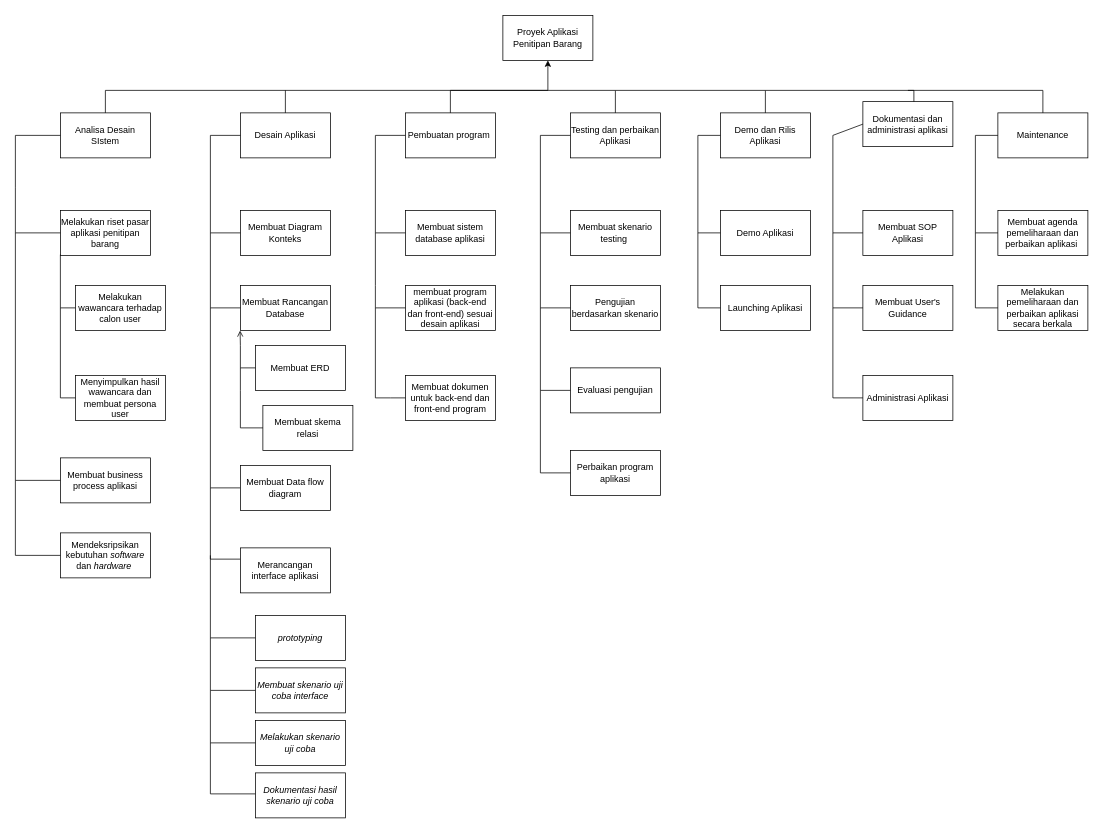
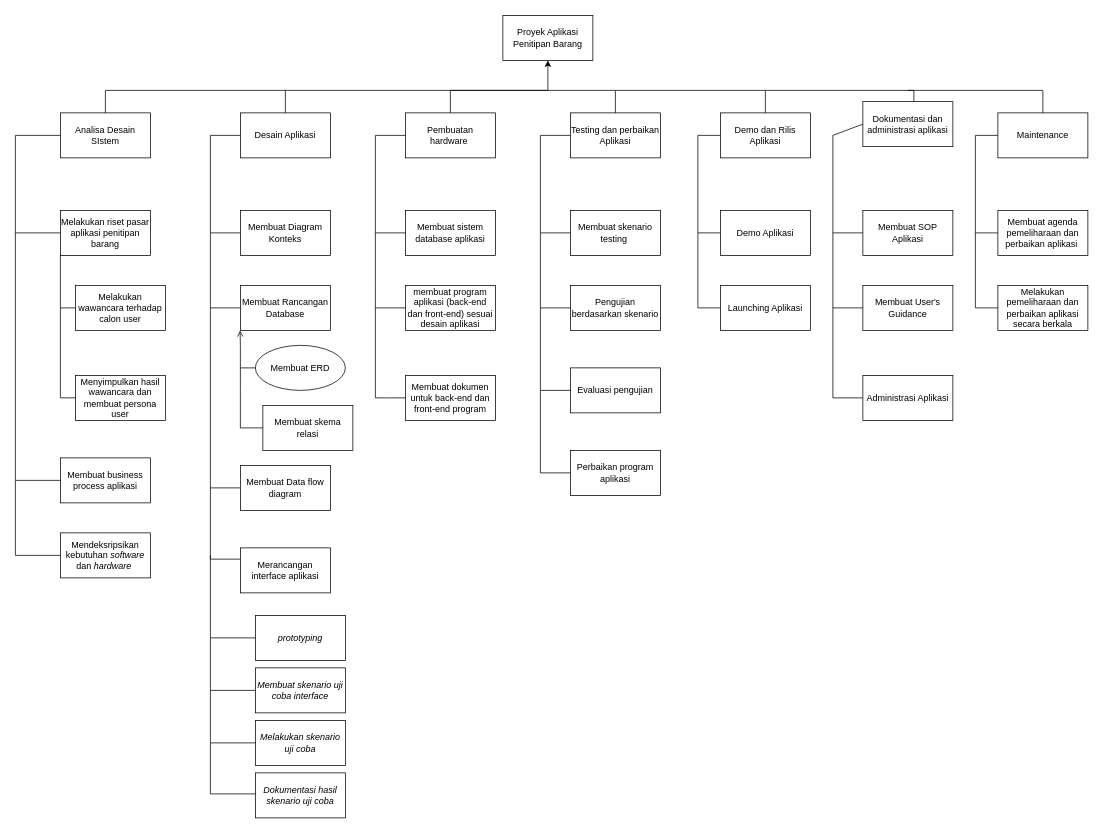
  <mxCell id="0" />
  <mxCell id="1" parent="0" />
  <mxCell id="2" value="Proyek Aplikasi Penitipan Barang" style="rounded=0;whiteSpace=wrap;html=1;" vertex="1" parent="1"><mxGeometry x="670" y="20" width="120" height="60" as="geometry" /></mxCell>
  <mxCell id="3" value="Analisa Desain SIstem" style="rounded=0;whiteSpace=wrap;html=1;" vertex="1" parent="1"><mxGeometry x="80" y="150" width="120" height="60" as="geometry" /></mxCell>
  <mxCell id="4" value="Melakukan riset pasar aplikasi penitipan barang" style="rounded=0;whiteSpace=wrap;html=1;" vertex="1" parent="1"><mxGeometry x="80" y="280" width="120" height="60" as="geometry" /></mxCell>
  <mxCell id="5" value="Melakukan wawancara terhadap calon user&lt;span style=&quot;font-family: &amp;#34;helvetica&amp;#34; , &amp;#34;arial&amp;#34; , sans-serif ; font-size: 0px ; white-space: nowrap&quot;&gt;%3CmxGraphModel%3E%3Croot%3E%3CmxCell%20id%3D%220%22%2F%3E%3CmxCell%20id%3D%221%22%20parent%3D%220%22%2F%3E%3CmxCell%20id%3D%222%22%20value%3D%22Melakukan%20riset%20pasar%20aplikasi%20penitipan%20barang%22%20style%3D%22rounded%3D0%3BwhiteSpace%3Dwrap%3Bhtml%3D1%3B%22%20vertex%3D%221%22%20parent%3D%221%22%3E%3CmxGeometry%20x%3D%22-170%22%20y%3D%22330%22%20width%3D%22120%22%20height%3D%2260%22%20as%3D%22geometry%22%2F%3E%3C%2FmxCell%3E%3C%2Froot%3E%3C%2FmxGraphModel%3E&lt;/span&gt;" style="rounded=0;whiteSpace=wrap;html=1;" vertex="1" parent="1"><mxGeometry x="100" y="380" width="120" height="60" as="geometry" /></mxCell>
  <mxCell id="6" value="Menyimpulkan hasil wawancara dan membuat persona user" style="rounded=0;whiteSpace=wrap;html=1;" vertex="1" parent="1"><mxGeometry x="100" y="500" width="120" height="60" as="geometry" /></mxCell>
  <mxCell id="7" value="" style="endArrow=classic;html=1;entryX=0.5;entryY=1;entryDx=0;entryDy=0;exitX=0.5;exitY=0;exitDx=0;exitDy=0;rounded=0;" edge="1" parent="1" source="3" target="2"><mxGeometry width="50" height="50" relative="1" as="geometry"><mxPoint x="220" y="630" as="sourcePoint" /><mxPoint x="270" y="580" as="targetPoint" /><Array as="points"><mxPoint y="120" x="140" /><mxPoint x="730" y="120" /></Array></mxGeometry></mxCell>
  <mxCell id="8" value="" style="endArrow=none;html=1;entryX=0;entryY=0.5;entryDx=0;entryDy=0;exitX=0;exitY=0.5;exitDx=0;exitDy=0;rounded=0;" edge="1" parent="1" source="4" target="3"><mxGeometry width="50" height="50" relative="1" as="geometry"><mxPoint x="-10" y="320" as="sourcePoint" /><mxPoint x="40" y="270" as="targetPoint" /><Array as="points"><mxPoint x="20" y="310" /><mxPoint x="20" y="250" /><mxPoint x="20" y="180" /></Array></mxGeometry></mxCell>
  <mxCell id="9" value="" style="endArrow=none;html=1;exitX=0;exitY=0.5;exitDx=0;exitDy=0;rounded=0;" edge="1" parent="1" source="5"><mxGeometry width="50" height="50" relative="1" as="geometry"><mxPoint x="50" y="420" as="sourcePoint" /><mxPoint x="80" y="339" as="targetPoint" /><Array as="points"><mxPoint x="80" y="410" /></Array></mxGeometry></mxCell>
  <mxCell id="10" value="" style="endArrow=none;html=1;exitX=0;exitY=0.5;exitDx=0;exitDy=0;rounded=0;" edge="1" parent="1" source="6"><mxGeometry width="50" height="50" relative="1" as="geometry"><mxPoint x="80" y="540" as="sourcePoint" /><mxPoint x="80" y="410" as="targetPoint" /><Array as="points"><mxPoint x="80" y="530" /></Array></mxGeometry></mxCell>
  <mxCell id="11" value="Membuat business process aplikasi&lt;span style=&quot;font-family: &amp;#34;helvetica&amp;#34; , &amp;#34;arial&amp;#34; , sans-serif ; font-size: 0px ; white-space: nowrap&quot;&gt;%3CmxGraphModel%3E%3Croot%3E%3CmxCell%20id%3D%220%22%2F%3E%3CmxCell%20id%3D%221%22%20parent%3D%220%22%2F%3E%3CmxCell%20id%3D%222%22%20value%3D%22Melakukan%20wawancara%20terhadap%20calon%20user%26lt%3Bspan%20style%3D%26quot%3Bfont-family%3A%20%26amp%3B%2334%3Bhelvetica%26amp%3B%2334%3B%20%2C%20%26amp%3B%2334%3Barial%26amp%3B%2334%3B%20%2C%20sans-serif%20%3B%20font-size%3A%200px%20%3B%20white-space%3A%20nowrap%26quot%3B%26gt%3B%253CmxGraphModel%253E%253Croot%253E%253CmxCell%2520id%253D%25220%2522%252F%253E%253CmxCell%2520id%253D%25221%2522%2520parent%253D%25220%2522%252F%253E%253CmxCell%2520id%253D%25222%2522%2520value%253D%2522Melakukan%2520riset%2520pasar%2520aplikasi%2520penitipan%2520barang%2522%2520style%253D%2522rounded%253D0%253BwhiteSpace%253Dwrap%253Bhtml%253D1%253B%2522%2520vertex%253D%25221%2522%2520parent%253D%25221%2522%253E%253CmxGeometry%2520x%253D%2522-170%2522%2520y%253D%2522330%2522%2520width%253D%2522120%2522%2520height%253D%252260%2522%2520as%253D%2522geometry%2522%252F%253E%253C%252FmxCell%253E%253C%252Froot%253E%253C%252FmxGraphModel%253E%26lt%3B%2Fspan%26gt%3B%22%20style%3D%22rounded%3D0%3BwhiteSpace%3Dwrap%3Bhtml%3D1%3B%22%20vertex%3D%221%22%20parent%3D%221%22%3E%3CmxGeometry%20x%3D%22-170%22%20y%3D%22430%22%20width%3D%22120%22%20height%3D%2260%22%20as%3D%22geometry%22%2F%3E%3C%2FmxCell%3E%3C%2Froot%3E%3C%2FmxGraphModel%3E&lt;/span&gt;" style="rounded=0;whiteSpace=wrap;html=1;" vertex="1" parent="1"><mxGeometry x="80" y="610" width="120" height="60" as="geometry" /></mxCell>
  <mxCell id="12" value="" style="endArrow=none;html=1;rounded=0;exitX=0;exitY=0.5;exitDx=0;exitDy=0;" edge="1" parent="1" source="11"><mxGeometry width="50" height="50" relative="1" as="geometry"><mxPoint x="80" y="680" as="sourcePoint" /><mxPoint x="20" y="310" as="targetPoint" /><Array as="points"><mxPoint x="20" y="640" /></Array></mxGeometry></mxCell>
  <mxCell id="13" value="Mendeksripsikan kebutuhan &lt;i&gt;software &lt;/i&gt;dan &lt;i&gt;hardware&amp;nbsp;&lt;/i&gt;" style="rounded=0;whiteSpace=wrap;html=1;" vertex="1" parent="1"><mxGeometry x="80" y="710" width="120" height="60" as="geometry" /></mxCell>
  <mxCell id="14" value="" style="endArrow=none;html=1;exitX=0;exitY=0.5;exitDx=0;exitDy=0;rounded=0;" edge="1" parent="1" source="13"><mxGeometry width="50" height="50" relative="1" as="geometry"><mxPoint x="0" y="760" as="sourcePoint" /><mxPoint x="20" y="640" as="targetPoint" /><Array as="points"><mxPoint x="20" y="740" /></Array></mxGeometry></mxCell>
  <mxCell id="15" value="Desain Aplikasi" style="rounded=0;whiteSpace=wrap;html=1;" vertex="1" parent="1"><mxGeometry x="320" y="150" width="120" height="60" as="geometry" /></mxCell>
  <mxCell id="16" value="" style="endArrow=none;html=1;exitX=0.5;exitY=0;exitDx=0;exitDy=0;" edge="1" parent="1" source="15"><mxGeometry width="50" height="50" relative="1" as="geometry"><mxPoint x="240" y="150" as="sourcePoint" /><mxPoint x="380" y="120" as="targetPoint" /></mxGeometry></mxCell>
  <mxCell id="17" value="Membuat Diagram Konteks" style="rounded=0;whiteSpace=wrap;html=1;" vertex="1" parent="1"><mxGeometry x="320" y="280" width="120" height="60" as="geometry" /></mxCell>
  <mxCell id="18" value="" style="endArrow=none;html=1;rounded=0;entryX=0;entryY=0.5;entryDx=0;entryDy=0;exitX=0;exitY=0.5;exitDx=0;exitDy=0;" edge="1" parent="1" source="17" target="15"><mxGeometry width="50" height="50" relative="1" as="geometry"><mxPoint x="180" y="310" as="sourcePoint" /><mxPoint x="178" y="173" as="targetPoint" /><Array as="points"><mxPoint x="280" y="310" /><mxPoint x="280" y="180" /></Array></mxGeometry></mxCell>
  <mxCell id="19" value="Membuat Rancangan Database" style="rounded=0;whiteSpace=wrap;html=1;" vertex="1" parent="1"><mxGeometry x="320" y="380" width="120" height="60" as="geometry" /></mxCell>
  <mxCell id="20" value="" style="endArrow=none;html=1;exitX=0;exitY=0.5;exitDx=0;exitDy=0;rounded=0;" edge="1" parent="1" source="19"><mxGeometry width="50" height="50" relative="1" as="geometry"><mxPoint x="150" y="430" as="sourcePoint" /><mxPoint x="280" y="310" as="targetPoint" /><Array as="points"><mxPoint x="280" y="410" /></Array></mxGeometry></mxCell>
- <mxCell id="21" value="Membuat ERD" style="rounded=0;whiteSpace=wrap;html=1;" vertex="1" parent="1"><mxGeometry x="340" y="460" width="120" height="60" as="geometry" /></mxCell>
+ <mxCell id="21" value="Membuat ERD" style="ellipse;whiteSpace=wrap;html=1;" vertex="1" parent="1"><mxGeometry x="340" y="460" width="120" height="60" as="geometry" /></mxCell>
  <mxCell id="22" value="" style="endArrow=open;html=1;exitX=0;exitY=0.5;exitDx=0;exitDy=0;rounded=0;entryX=-0.003;entryY=1.004;entryDx=0;entryDy=0;entryPerimeter=0;" edge="1" parent="1" source="21" target="19"><mxGeometry width="50" height="50" relative="1" as="geometry"><mxPoint x="120" y="530" as="sourcePoint" /><mxPoint x="170" y="438" as="targetPoint" /><Array as="points"><mxPoint x="320" y="490" /><mxPoint x="320" y="460" /></Array></mxGeometry></mxCell>
  <mxCell id="23" value="Membuat skema relasi" style="rounded=0;whiteSpace=wrap;html=1;" vertex="1" parent="1"><mxGeometry x="350" y="540" width="120" height="60" as="geometry" /></mxCell>
  <mxCell id="24" value="" style="endArrow=none;html=1;rounded=0;exitX=0;exitY=0.5;exitDx=0;exitDy=0;" edge="1" parent="1" source="23"><mxGeometry width="50" height="50" relative="1" as="geometry"><mxPoint x="199" y="576" as="sourcePoint" /><mxPoint x="320" y="490" as="targetPoint" /><Array as="points"><mxPoint x="320" y="570" /><mxPoint x="320" y="520" /></Array></mxGeometry></mxCell>
  <mxCell id="25" value="" style="endArrow=none;html=1;rounded=0;exitX=0;exitY=0.5;exitDx=0;exitDy=0;" edge="1" parent="1" source="26"><mxGeometry width="50" height="50" relative="1" as="geometry"><mxPoint x="180" y="650" as="sourcePoint" /><mxPoint x="280" y="410" as="targetPoint" /><Array as="points"><mxPoint x="280" y="650" /></Array></mxGeometry></mxCell>
  <mxCell id="26" value="Membuat Data flow diagram" style="rounded=0;whiteSpace=wrap;html=1;" vertex="1" parent="1"><mxGeometry x="320" y="620" width="120" height="60" as="geometry" /></mxCell>
  <mxCell id="27" value="" style="endArrow=none;html=1;rounded=0;exitX=0;exitY=0.25;exitDx=0;exitDy=0;" edge="1" parent="1" source="28"><mxGeometry width="50" height="50" relative="1" as="geometry"><mxPoint x="180" y="750" as="sourcePoint" /><mxPoint x="280" y="650" as="targetPoint" /><Array as="points"><mxPoint x="280" y="745" /></Array></mxGeometry></mxCell>
  <mxCell id="28" value="Merancangan interface aplikasi" style="rounded=0;whiteSpace=wrap;html=1;" vertex="1" parent="1"><mxGeometry x="320" y="730" width="120" height="60" as="geometry" /></mxCell>
  <mxCell id="29" value="" style="endArrow=none;html=1;rounded=0;" edge="1" parent="1"><mxGeometry width="50" height="50" relative="1" as="geometry"><mxPoint x="341" y="850" as="sourcePoint" /><mxPoint x="280" y="740" as="targetPoint" /><Array as="points"><mxPoint x="280" y="850" /></Array></mxGeometry></mxCell>
  <mxCell id="30" value="&lt;i&gt;prototyping&lt;/i&gt;" style="rounded=0;whiteSpace=wrap;html=1;" vertex="1" parent="1"><mxGeometry x="340" y="820" width="120" height="60" as="geometry" /></mxCell>
  <mxCell id="31" value="&lt;i&gt;Membuat skenario uji coba interface&lt;/i&gt;" style="rounded=0;whiteSpace=wrap;html=1;" vertex="1" parent="1"><mxGeometry x="340" y="890" width="120" height="60" as="geometry" /></mxCell>
  <mxCell id="32" value="" style="endArrow=none;html=1;rounded=0;exitX=0;exitY=0.5;exitDx=0;exitDy=0;" edge="1" parent="1" source="31"><mxGeometry width="50" height="50" relative="1" as="geometry"><mxPoint x="351" y="860" as="sourcePoint" /><mxPoint x="280" y="850" as="targetPoint" /><Array as="points"><mxPoint x="280" y="920" /></Array></mxGeometry></mxCell>
  <mxCell id="33" value="&lt;i&gt;Melakukan skenario uji coba&lt;/i&gt;" style="rounded=0;whiteSpace=wrap;html=1;" vertex="1" parent="1"><mxGeometry x="340" y="960" width="120" height="60" as="geometry" /></mxCell>
  <mxCell id="34" value="" style="endArrow=none;html=1;rounded=0;exitX=0;exitY=0.5;exitDx=0;exitDy=0;" edge="1" parent="1" source="33"><mxGeometry width="50" height="50" relative="1" as="geometry"><mxPoint x="350" y="930" as="sourcePoint" /><mxPoint x="280" y="920" as="targetPoint" /><Array as="points"><mxPoint x="280" y="990" /></Array></mxGeometry></mxCell>
  <mxCell id="35" value="&lt;i&gt;Dokumentasi hasil skenario uji coba&lt;/i&gt;" style="rounded=0;whiteSpace=wrap;html=1;" vertex="1" parent="1"><mxGeometry x="340" y="1030" width="120" height="60" as="geometry" /></mxCell>
  <mxCell id="36" value="" style="endArrow=none;html=1;rounded=0;" edge="1" parent="1"><mxGeometry width="50" height="50" relative="1" as="geometry"><mxPoint x="340" y="1058" as="sourcePoint" /><mxPoint x="280" y="990" as="targetPoint" /><Array as="points"><mxPoint x="280" y="1058" /></Array></mxGeometry></mxCell>
- <mxCell id="37" value="Pembuatan program&amp;nbsp;" style="rounded=0;whiteSpace=wrap;html=1;" vertex="1" parent="1"><mxGeometry x="540" y="150" width="120" height="60" as="geometry" /></mxCell>
+ <mxCell id="37" value="Pembuatan hardware&amp;nbsp;" style="rounded=0;whiteSpace=wrap;html=1;" vertex="1" parent="1"><mxGeometry x="540" y="150" width="120" height="60" as="geometry" /></mxCell>
  <mxCell id="38" value="" style="endArrow=none;html=1;exitX=0.5;exitY=0;exitDx=0;exitDy=0;" edge="1" parent="1" source="37"><mxGeometry width="50" height="50" relative="1" as="geometry"><mxPoint x="390" y="160" as="sourcePoint" /><mxPoint x="600" y="120" as="targetPoint" /></mxGeometry></mxCell>
  <mxCell id="39" value="Membuat sistem database aplikasi" style="rounded=0;whiteSpace=wrap;html=1;" vertex="1" parent="1"><mxGeometry x="540" y="280" width="120" height="60" as="geometry" /></mxCell>
  <mxCell id="40" value="" style="endArrow=none;html=1;entryX=0;entryY=0.5;entryDx=0;entryDy=0;exitX=0;exitY=0.5;exitDx=0;exitDy=0;rounded=0;" edge="1" parent="1" source="39" target="37"><mxGeometry width="50" height="50" relative="1" as="geometry"><mxPoint x="510" y="320" as="sourcePoint" /><mxPoint x="530" y="180" as="targetPoint" /><Array as="points"><mxPoint x="500" y="310" /><mxPoint x="500" y="180" /></Array></mxGeometry></mxCell>
  <mxCell id="41" value="membuat program aplikasi (back-end dan front-end) sesuai desain aplikasi" style="rounded=0;whiteSpace=wrap;html=1;" vertex="1" parent="1"><mxGeometry x="540" y="380" width="120" height="60" as="geometry" /></mxCell>
  <mxCell id="42" value="" style="endArrow=none;html=1;exitX=0;exitY=0.5;exitDx=0;exitDy=0;rounded=0;" edge="1" parent="1" source="41"><mxGeometry width="50" height="50" relative="1" as="geometry"><mxPoint x="550" y="320" as="sourcePoint" /><mxPoint x="500" y="310" as="targetPoint" /><Array as="points"><mxPoint x="500" y="410" /><mxPoint x="500" y="380" /></Array></mxGeometry></mxCell>
  <mxCell id="43" value="Membuat dokumen untuk back-end dan front-end program" style="rounded=0;whiteSpace=wrap;html=1;" vertex="1" parent="1"><mxGeometry x="540" y="500" width="120" height="60" as="geometry" /></mxCell>
  <mxCell id="44" value="" style="endArrow=none;html=1;exitX=0;exitY=0.5;exitDx=0;exitDy=0;rounded=0;" edge="1" parent="1" source="43"><mxGeometry width="50" height="50" relative="1" as="geometry"><mxPoint x="550" y="420" as="sourcePoint" /><mxPoint x="500" y="410" as="targetPoint" /><Array as="points"><mxPoint x="520" y="530" /><mxPoint x="500" y="530" /></Array></mxGeometry></mxCell>
  <mxCell id="45" value="Testing dan perbaikan Aplikasi" style="rounded=0;whiteSpace=wrap;html=1;" vertex="1" parent="1"><mxGeometry x="760" y="150" width="120" height="60" as="geometry" /></mxCell>
  <mxCell id="46" value="" style="endArrow=none;html=1;entryX=0.5;entryY=0;entryDx=0;entryDy=0;rounded=0;" edge="1" parent="1" target="45"><mxGeometry width="50" height="50" relative="1" as="geometry"><mxPoint x="600" y="120" as="sourcePoint" /><mxPoint x="730" y="100" as="targetPoint" /><Array as="points"><mxPoint x="820" y="120" /></Array></mxGeometry></mxCell>
  <mxCell id="47" value="Membuat skenario testing&amp;nbsp;" style="rounded=0;whiteSpace=wrap;html=1;" vertex="1" parent="1"><mxGeometry x="760" y="280" width="120" height="60" as="geometry" /></mxCell>
  <mxCell id="48" value="" style="endArrow=none;html=1;entryX=0;entryY=0.5;entryDx=0;entryDy=0;exitX=0;exitY=0.5;exitDx=0;exitDy=0;rounded=0;" edge="1" parent="1" source="47" target="45"><mxGeometry width="50" height="50" relative="1" as="geometry"><mxPoint x="520" y="740" as="sourcePoint" /><mxPoint x="540" y="670" as="targetPoint" /><Array as="points"><mxPoint x="720" y="310" /><mxPoint x="720" y="180" /></Array></mxGeometry></mxCell>
  <mxCell id="49" value="Pengujian berdasarkan skenario" style="rounded=0;whiteSpace=wrap;html=1;" vertex="1" parent="1"><mxGeometry x="760" y="380" width="120" height="60" as="geometry" /></mxCell>
  <mxCell id="50" value="" style="endArrow=none;html=1;exitX=0;exitY=0.5;exitDx=0;exitDy=0;rounded=0;" edge="1" parent="1" source="49"><mxGeometry width="50" height="50" relative="1" as="geometry"><mxPoint x="770" y="320" as="sourcePoint" /><mxPoint x="720" y="310" as="targetPoint" /><Array as="points"><mxPoint x="720" y="410" /></Array></mxGeometry></mxCell>
  <mxCell id="51" value="Evaluasi pengujian" style="rounded=0;whiteSpace=wrap;html=1;" vertex="1" parent="1"><mxGeometry x="760" y="490" width="120" height="60" as="geometry" /></mxCell>
  <mxCell id="52" value="" style="endArrow=none;html=1;exitX=0;exitY=0.5;exitDx=0;exitDy=0;rounded=0;" edge="1" parent="1" source="51"><mxGeometry width="50" height="50" relative="1" as="geometry"><mxPoint x="770" y="420" as="sourcePoint" /><mxPoint x="720" y="410" as="targetPoint" /><Array as="points"><mxPoint x="720" y="520" /></Array></mxGeometry></mxCell>
  <mxCell id="53" value="Perbaikan program aplikasi" style="rounded=0;whiteSpace=wrap;html=1;" vertex="1" parent="1"><mxGeometry x="760" y="600" width="120" height="60" as="geometry" /></mxCell>
  <mxCell id="54" value="" style="endArrow=none;html=1;exitX=0;exitY=0.5;exitDx=0;exitDy=0;rounded=0;" edge="1" parent="1" source="53"><mxGeometry width="50" height="50" relative="1" as="geometry"><mxPoint x="770" y="530" as="sourcePoint" /><mxPoint x="720" y="520" as="targetPoint" /><Array as="points"><mxPoint x="720" y="630" /></Array></mxGeometry></mxCell>
  <mxCell id="55" value="Demo dan Rilis Aplikasi" style="rounded=0;whiteSpace=wrap;html=1;" vertex="1" parent="1"><mxGeometry x="960" y="150" width="120" height="60" as="geometry" /></mxCell>
  <mxCell id="56" value="" style="endArrow=none;html=1;entryX=0.5;entryY=0;entryDx=0;entryDy=0;rounded=0;" edge="1" parent="1" target="55"><mxGeometry width="50" height="50" relative="1" as="geometry"><mxPoint x="820" y="120" as="sourcePoint" /><mxPoint x="830" y="160" as="targetPoint" /><Array as="points"><mxPoint x="1020" y="120" /></Array></mxGeometry></mxCell>
  <mxCell id="57" value="Demo Aplikasi" style="rounded=0;whiteSpace=wrap;html=1;" vertex="1" parent="1"><mxGeometry x="960" y="280" width="120" height="60" as="geometry" /></mxCell>
  <mxCell id="58" value="" style="endArrow=none;html=1;entryX=0;entryY=0.5;entryDx=0;entryDy=0;exitX=0;exitY=0.5;exitDx=0;exitDy=0;rounded=0;" edge="1" parent="1" source="57" target="55"><mxGeometry width="50" height="50" relative="1" as="geometry"><mxPoint x="770" y="320" as="sourcePoint" /><mxPoint x="770" y="190" as="targetPoint" /><Array as="points"><mxPoint x="930" y="310" /><mxPoint x="930" y="180" /></Array></mxGeometry></mxCell>
  <mxCell id="59" value="Launching Aplikasi" style="rounded=0;whiteSpace=wrap;html=1;" vertex="1" parent="1"><mxGeometry x="960" y="380" width="120" height="60" as="geometry" /></mxCell>
  <mxCell id="60" value="" style="endArrow=none;html=1;exitX=0;exitY=0.5;exitDx=0;exitDy=0;rounded=0;" edge="1" parent="1" source="59"><mxGeometry width="50" height="50" relative="1" as="geometry"><mxPoint x="970" y="320" as="sourcePoint" /><mxPoint x="930" y="310" as="targetPoint" /><Array as="points"><mxPoint x="930" y="410" /><mxPoint x="930" y="310" /></Array></mxGeometry></mxCell>
  <mxCell id="61" value="Dokumentasi dan administrasi aplikasi" style="rounded=0;whiteSpace=wrap;html=1;" vertex="1" parent="1"><mxGeometry x="1150" y="135" width="120" height="60" as="geometry" /></mxCell>
  <mxCell id="62" value="" style="endArrow=none;html=1;entryX=0.567;entryY=0.001;entryDx=0;entryDy=0;rounded=0;entryPerimeter=0;" edge="1" parent="1" target="61"><mxGeometry width="50" height="50" relative="1" as="geometry"><mxPoint x="1020" y="120" as="sourcePoint" /><mxPoint x="1030" y="160" as="targetPoint" /><Array as="points"><mxPoint x="1218" y="120" /></Array></mxGeometry></mxCell>
  <mxCell id="63" value="Membuat SOP Aplikasi" style="rounded=0;whiteSpace=wrap;html=1;" vertex="1" parent="1"><mxGeometry x="1150" y="280" width="120" height="60" as="geometry" /></mxCell>
  <mxCell id="64" value="" style="endArrow=none;html=1;exitX=0;exitY=0.5;exitDx=0;exitDy=0;rounded=0;entryX=0;entryY=0.5;entryDx=0;entryDy=0;" edge="1" parent="1" source="63" target="61"><mxGeometry width="50" height="50" relative="1" as="geometry"><mxPoint x="970" y="320" as="sourcePoint" /><mxPoint x="1150" y="181" as="targetPoint" /><Array as="points"><mxPoint x="1110" y="310" /><mxPoint x="1110" y="180" /></Array></mxGeometry></mxCell>
  <mxCell id="65" value="Membuat User's Guidance" style="rounded=0;whiteSpace=wrap;html=1;" vertex="1" parent="1"><mxGeometry x="1150" y="380" width="120" height="60" as="geometry" /></mxCell>
  <mxCell id="66" value="" style="endArrow=none;html=1;exitX=0;exitY=0.5;exitDx=0;exitDy=0;rounded=0;" edge="1" parent="1" source="65"><mxGeometry width="50" height="50" relative="1" as="geometry"><mxPoint x="1090" y="440" as="sourcePoint" /><mxPoint x="1110" y="310" as="targetPoint" /><Array as="points"><mxPoint x="1110" y="410" /></Array></mxGeometry></mxCell>
  <mxCell id="67" value="Administrasi Aplikasi" style="rounded=0;whiteSpace=wrap;html=1;" vertex="1" parent="1"><mxGeometry x="1150" y="500" width="120" height="60" as="geometry" /></mxCell>
  <mxCell id="68" value="" style="endArrow=none;html=1;exitX=0;exitY=0.5;exitDx=0;exitDy=0;rounded=0;" edge="1" parent="1" source="67"><mxGeometry width="50" height="50" relative="1" as="geometry"><mxPoint x="1160" y="420" as="sourcePoint" /><mxPoint x="1110" y="410" as="targetPoint" /><Array as="points"><mxPoint x="1110" y="530" /></Array></mxGeometry></mxCell>
  <mxCell id="69" value="Maintenance" style="rounded=0;whiteSpace=wrap;html=1;" vertex="1" parent="1"><mxGeometry x="1330" y="150" width="120" height="60" as="geometry" /></mxCell>
  <mxCell id="70" value="" style="endArrow=none;html=1;entryX=0.5;entryY=0;entryDx=0;entryDy=0;rounded=0;" edge="1" parent="1" target="69"><mxGeometry width="50" height="50" relative="1" as="geometry"><mxPoint x="1210" y="120" as="sourcePoint" /><mxPoint x="1390" y="110" as="targetPoint" /><Array as="points"><mxPoint x="1390" y="120" /></Array></mxGeometry></mxCell>
  <mxCell id="71" value="Membuat agenda pemeliharaan dan perbaikan aplikasi&amp;nbsp;" style="rounded=0;whiteSpace=wrap;html=1;" vertex="1" parent="1"><mxGeometry x="1330" y="280" width="120" height="60" as="geometry" /></mxCell>
  <mxCell id="72" value="" style="endArrow=none;html=1;entryX=0;entryY=0.5;entryDx=0;entryDy=0;exitX=0;exitY=0.5;exitDx=0;exitDy=0;rounded=0;" edge="1" parent="1" source="71" target="69"><mxGeometry width="50" height="50" relative="1" as="geometry"><mxPoint x="1280" y="290" as="sourcePoint" /><mxPoint x="1330" y="240" as="targetPoint" /><Array as="points"><mxPoint x="1300" y="310" /><mxPoint x="1300" y="180" /></Array></mxGeometry></mxCell>
  <mxCell id="73" value="Melakukan pemeliharaan dan perbaikan aplikasi secara berkala" style="rounded=0;whiteSpace=wrap;html=1;" vertex="1" parent="1"><mxGeometry x="1330" y="380" width="120" height="60" as="geometry" /></mxCell>
  <mxCell id="74" value="" style="endArrow=none;html=1;exitX=0;exitY=0.5;exitDx=0;exitDy=0;rounded=0;" edge="1" parent="1" source="73"><mxGeometry width="50" height="50" relative="1" as="geometry"><mxPoint x="1290" y="450" as="sourcePoint" /><mxPoint x="1300" y="310" as="targetPoint" /><Array as="points"><mxPoint x="1300" y="410" /></Array></mxGeometry></mxCell>
